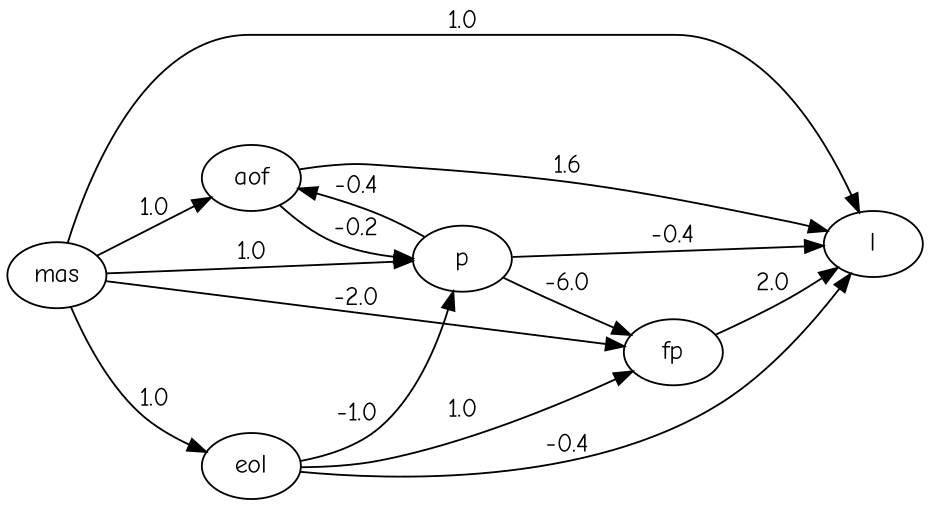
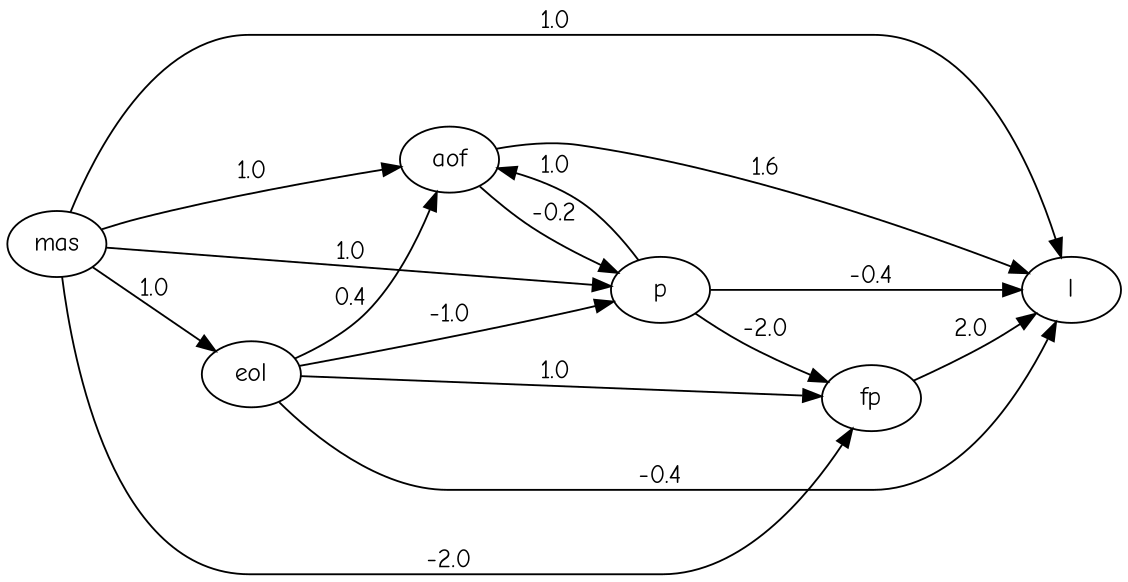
  digraph {
    fontname="Comic Neue"
    rankdir=LR
    node [fontname="Comic Neue"]
    edge [fontname="Comic Neue"]
    n1 [label=aof]
    n2 [label=p]
    n3 [label=l]
    n4 [label=fp]
    n5 [label=eol]
    n6 [label=mas]
    n1 -> n2 [label=-0.2]
    n1 -> n3 [label=1.6]
-   n2 -> n1 [label=-0.4]
+   n2 -> n1 [label=1.0]
    n2 -> n3 [label=-0.4]
-   n2 -> n4 [label=-6.0]
+   n2 -> n4 [label=-2.0]
    n4 -> n3 [label=2.0]
+   n5 -> n1 [label=0.4]
    n5 -> n2 [label=-1.0]
    n5 -> n3 [label=-0.4]
    n5 -> n4 [label=1.0]
    n6 -> n1 [label=1.0]
    n6 -> n2 [label=1.0]
    n6 -> n3 [label=1.0]
    n6 -> n4 [label=-2.0]
    n6 -> n5 [label=1.0]
  }
